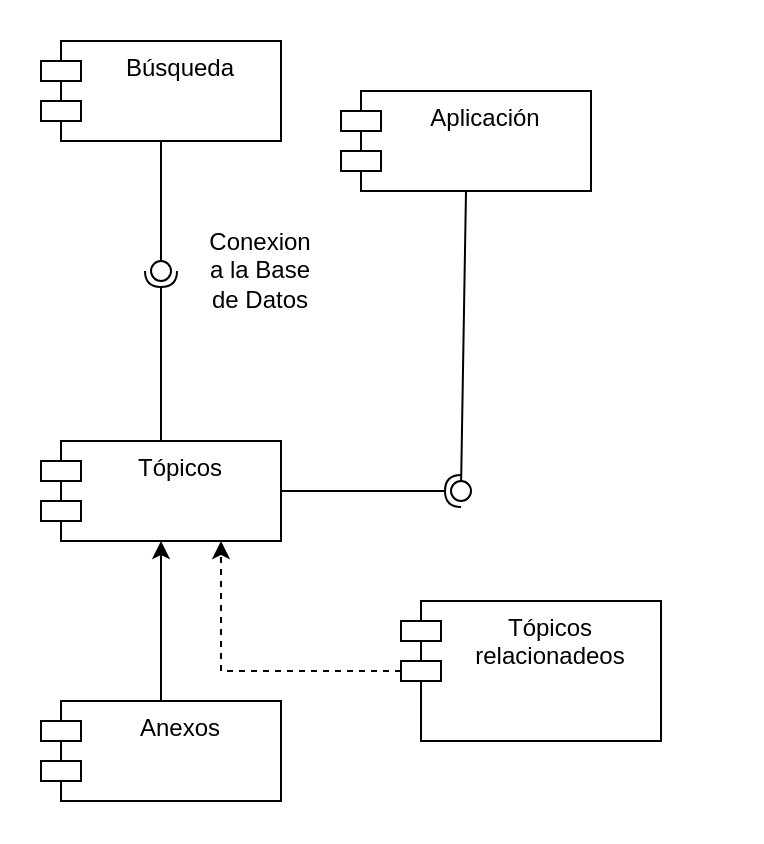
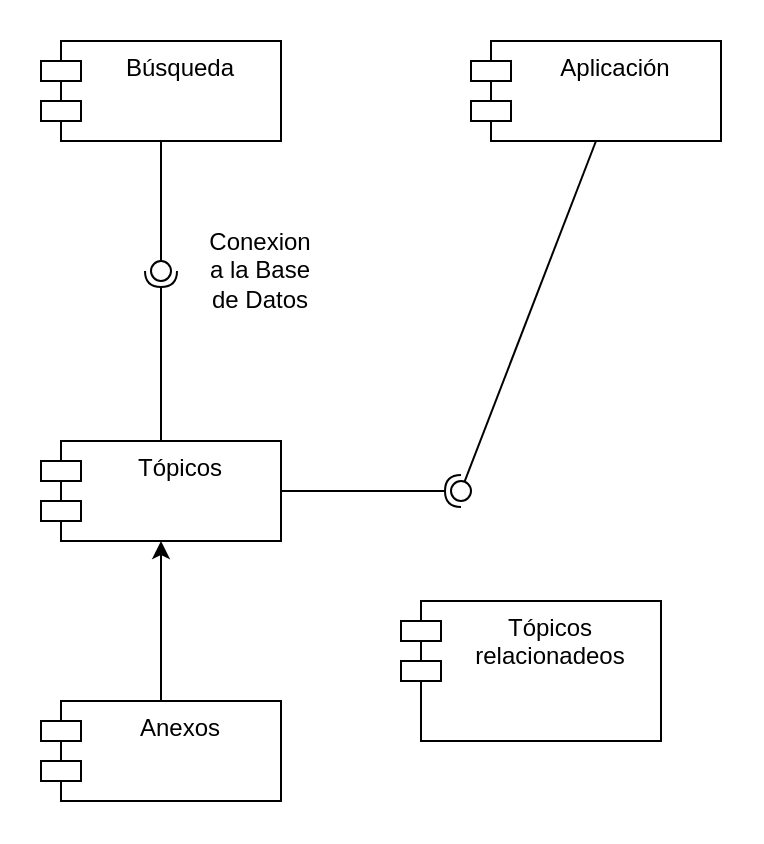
  <mxCell id="0" />
  <mxCell id="1" parent="0" />
  <mxCell id="2" value="Búsqueda" style="shape=module;align=left;spacingLeft=20;align=center;verticalAlign=top;" vertex="1" parent="1"><mxGeometry x="20" y="20" width="120" height="50" as="geometry" /></mxCell>
  <mxCell id="3" value="Tópicos" style="shape=module;align=left;spacingLeft=20;align=center;verticalAlign=top;" vertex="1" parent="1"><mxGeometry x="20" y="220" width="120" height="50" as="geometry" /></mxCell>
  <mxCell id="4" value="" style="rounded=0;orthogonalLoop=1;jettySize=auto;html=1;endArrow=none;endFill=0;exitX=0.5;exitY=1;exitDx=0;exitDy=0;" edge="1" target="6" parent="1" source="2"><mxGeometry relative="1" as="geometry"><mxPoint x="240" y="135" as="sourcePoint" /></mxGeometry></mxCell>
  <mxCell id="5" value="" style="rounded=0;orthogonalLoop=1;jettySize=auto;html=1;endArrow=halfCircle;endFill=0;entryX=0.5;entryY=0.5;entryDx=0;entryDy=0;endSize=6;strokeWidth=1;exitX=0.5;exitY=0;exitDx=0;exitDy=0;" edge="1" target="6" parent="1" source="3"><mxGeometry relative="1" as="geometry"><mxPoint x="280" y="135" as="sourcePoint" /></mxGeometry></mxCell>
  <mxCell id="6" value="" style="ellipse;whiteSpace=wrap;html=1;fontFamily=Helvetica;fontSize=12;fontColor=#000000;align=center;strokeColor=#000000;fillColor=#ffffff;points=[];aspect=fixed;resizable=0;" vertex="1" parent="1"><mxGeometry x="75" y="130" width="10" height="10" as="geometry" /></mxCell>
  <mxCell id="7" style="edgeStyle=orthogonalEdgeStyle;rounded=0;orthogonalLoop=1;jettySize=auto;html=1;entryX=0.5;entryY=1;entryDx=0;entryDy=0;dashed=0;" edge="1" parent="1" source="8" target="3"><mxGeometry relative="1" as="geometry" /></mxCell>
  <mxCell id="8" value="Anexos" style="shape=module;align=left;spacingLeft=20;align=center;verticalAlign=top;" vertex="1" parent="1"><mxGeometry x="20" y="350" width="120" height="50" as="geometry" /></mxCell>
- <mxCell id="9" style="edgeStyle=orthogonalEdgeStyle;rounded=0;orthogonalLoop=1;jettySize=auto;html=1;entryX=0.75;entryY=1;entryDx=0;entryDy=0;dashed=1;" edge="1" parent="1" source="10" target="3"><mxGeometry relative="1" as="geometry" /></mxCell>
  <mxCell id="10" value="Tópicos &#10;relacionadeos" style="shape=module;align=left;spacingLeft=20;align=center;verticalAlign=top;" vertex="1" parent="1"><mxGeometry x="200" y="300" width="130" height="70" as="geometry" /></mxCell>
  <mxCell id="11" value="" style="rounded=0;orthogonalLoop=1;jettySize=auto;html=1;endArrow=none;endFill=0;exitX=0.5;exitY=1;exitDx=0;exitDy=0;" edge="1" target="13" parent="1" source="15"><mxGeometry relative="1" as="geometry"><mxPoint x="280" y="246" as="sourcePoint" /></mxGeometry></mxCell>
  <mxCell id="12" value="" style="rounded=0;orthogonalLoop=1;jettySize=auto;html=1;endArrow=halfCircle;endFill=0;entryX=0.5;entryY=0.5;entryDx=0;entryDy=0;endSize=6;strokeWidth=1;exitX=1;exitY=0.5;exitDx=0;exitDy=0;" edge="1" target="13" parent="1" source="3"><mxGeometry relative="1" as="geometry"><mxPoint x="210" y="160" as="sourcePoint" /></mxGeometry></mxCell>
  <mxCell id="13" value="" style="ellipse;whiteSpace=wrap;html=1;fontFamily=Helvetica;fontSize=12;fontColor=#000000;align=center;strokeColor=#000000;fillColor=#ffffff;points=[];aspect=fixed;resizable=0;" vertex="1" parent="1"><mxGeometry x="225" y="240" width="10" height="10" as="geometry" /></mxCell>
  <mxCell id="14" value="Conexion a la Base de Datos" style="text;html=1;strokeColor=none;fillColor=none;align=center;verticalAlign=middle;whiteSpace=wrap;rounded=0;" vertex="1" parent="1"><mxGeometry x="110" y="125" width="40" height="20" as="geometry" /></mxCell>
- <mxCell id="15" value="Aplicación" style="shape=module;align=left;spacingLeft=20;align=center;verticalAlign=top;" vertex="1" parent="1"><mxGeometry x="170" y="45" width="125" height="50" as="geometry" /></mxCell>
+ <mxCell id="15" value="Aplicación" style="shape=module;align=left;spacingLeft=20;align=center;verticalAlign=top;" vertex="1" parent="1"><mxGeometry x="235" y="20" width="125" height="50" as="geometry" /></mxCell>
